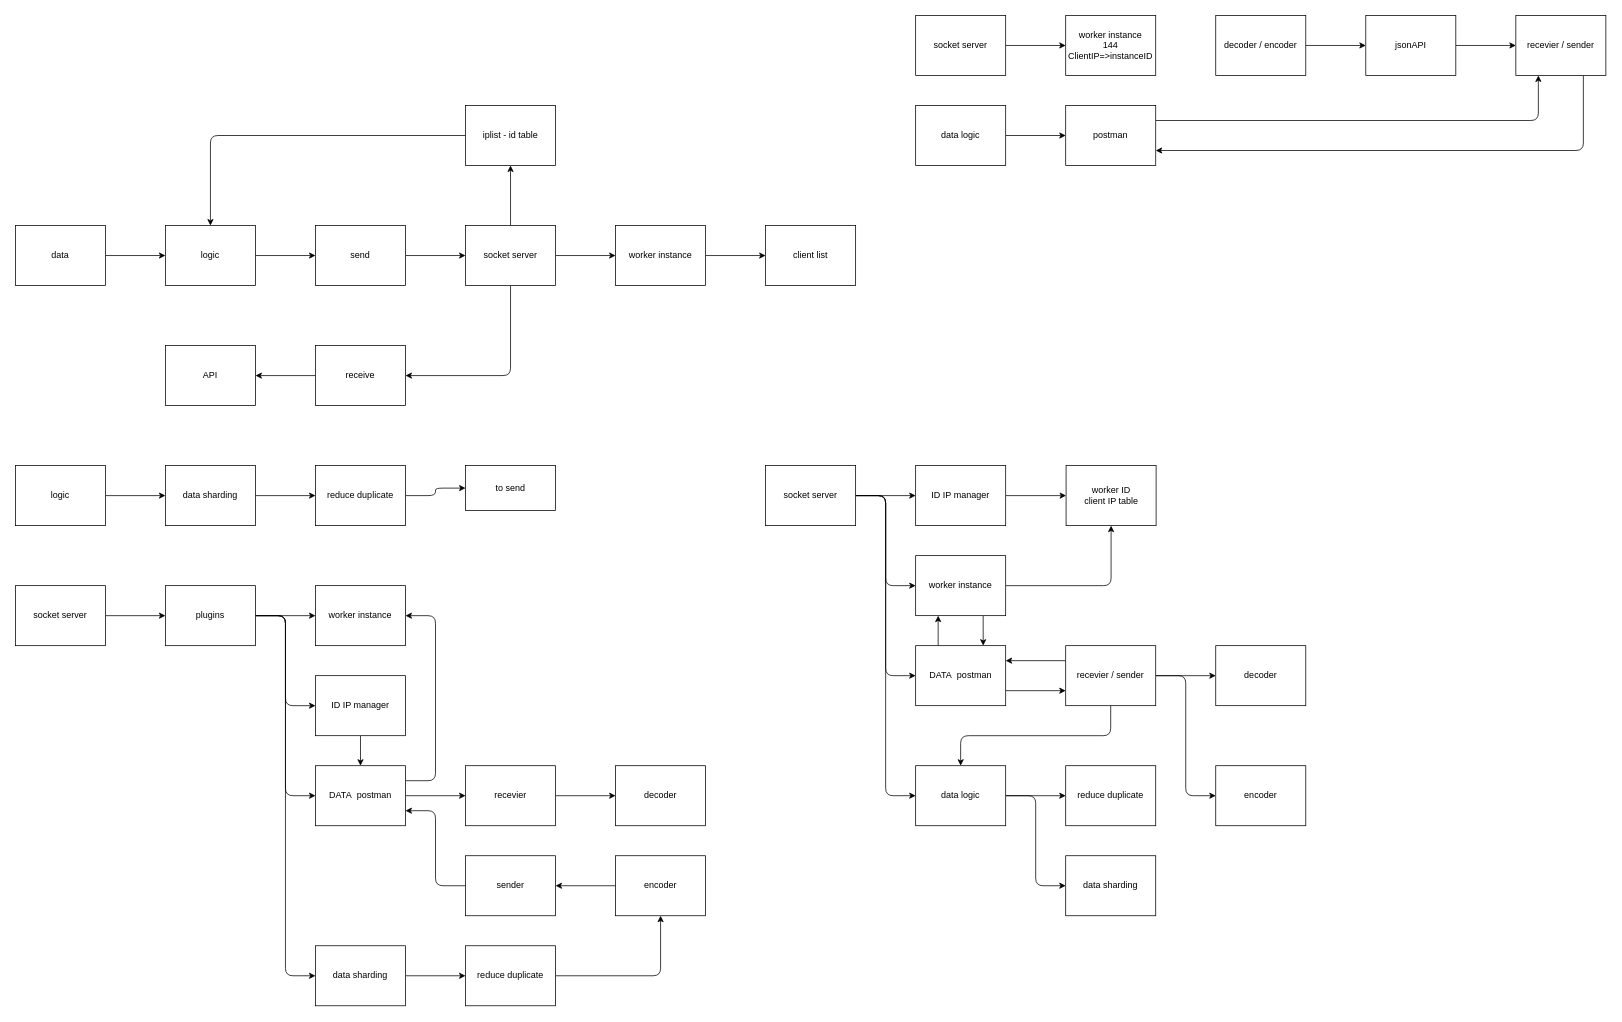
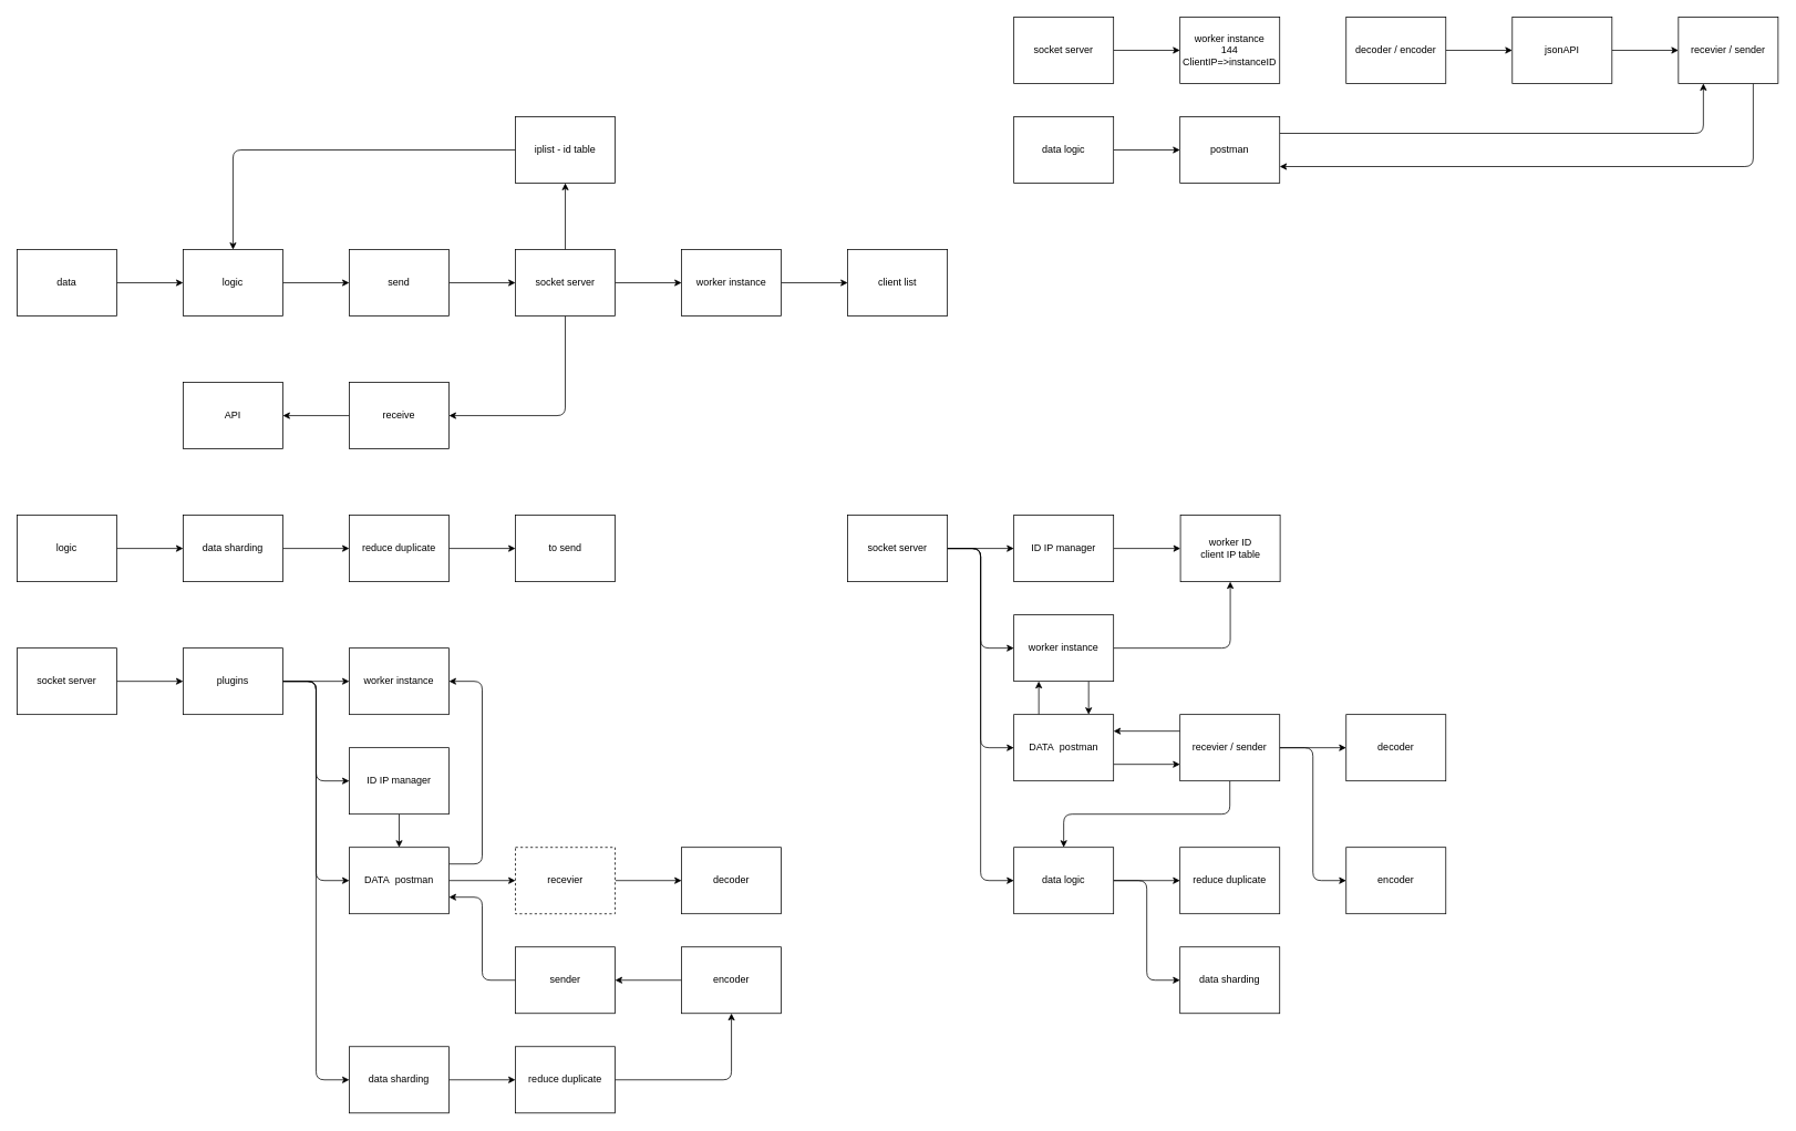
  <mxCell id="0" />
  <mxCell id="1" parent="0" />
  <mxCell id="2" style="edgeStyle=orthogonalEdgeStyle;html=1;" parent="1" source="5" target="9" edge="1"><mxGeometry relative="1" as="geometry" /></mxCell>
  <mxCell id="3" style="edgeStyle=orthogonalEdgeStyle;html=1;entryX=1;entryY=0.5;entryDx=0;entryDy=0;" parent="1" source="5" target="12" edge="1"><mxGeometry relative="1" as="geometry"><Array as="points"><mxPoint x="680" y="500" /></Array></mxGeometry></mxCell>
  <mxCell id="4" style="edgeStyle=orthogonalEdgeStyle;html=1;" parent="1" source="5" target="19" edge="1"><mxGeometry relative="1" as="geometry" /></mxCell>
  <mxCell id="5" value="socket server" style="rounded=0;whiteSpace=wrap;html=1;" parent="1" vertex="1"><mxGeometry x="620" y="300" width="120" height="80" as="geometry" /></mxCell>
  <mxCell id="6" style="edgeStyle=orthogonalEdgeStyle;html=1;" parent="1" source="7" target="5" edge="1"><mxGeometry relative="1" as="geometry" /></mxCell>
  <mxCell id="7" value="send" style="rounded=0;whiteSpace=wrap;html=1;" parent="1" vertex="1"><mxGeometry x="420" y="300" width="120" height="80" as="geometry" /></mxCell>
  <mxCell id="8" style="edgeStyle=orthogonalEdgeStyle;html=1;" parent="1" source="9" target="10" edge="1"><mxGeometry relative="1" as="geometry" /></mxCell>
  <mxCell id="9" value="worker instance" style="rounded=0;whiteSpace=wrap;html=1;" parent="1" vertex="1"><mxGeometry x="820" y="300" width="120" height="80" as="geometry" /></mxCell>
  <mxCell id="10" value="client list" style="rounded=0;whiteSpace=wrap;html=1;" parent="1" vertex="1"><mxGeometry x="1020" y="300" width="120" height="80" as="geometry" /></mxCell>
  <mxCell id="11" style="edgeStyle=orthogonalEdgeStyle;html=1;" parent="1" source="12" target="17" edge="1"><mxGeometry relative="1" as="geometry" /></mxCell>
  <mxCell id="12" value="receive" style="rounded=0;whiteSpace=wrap;html=1;" parent="1" vertex="1"><mxGeometry x="420" y="460" width="120" height="80" as="geometry" /></mxCell>
  <mxCell id="13" style="edgeStyle=orthogonalEdgeStyle;html=1;" parent="1" source="14" target="7" edge="1"><mxGeometry relative="1" as="geometry" /></mxCell>
  <mxCell id="14" value="logic" style="rounded=0;whiteSpace=wrap;html=1;" parent="1" vertex="1"><mxGeometry x="220" y="300" width="120" height="80" as="geometry" /></mxCell>
  <mxCell id="15" style="edgeStyle=orthogonalEdgeStyle;html=1;" parent="1" source="16" target="14" edge="1"><mxGeometry relative="1" as="geometry" /></mxCell>
  <mxCell id="16" value="data" style="rounded=0;whiteSpace=wrap;html=1;" parent="1" vertex="1"><mxGeometry x="20" y="300" width="120" height="80" as="geometry" /></mxCell>
  <mxCell id="17" value="API" style="rounded=0;whiteSpace=wrap;html=1;" parent="1" vertex="1"><mxGeometry x="220" y="460" width="120" height="80" as="geometry" /></mxCell>
  <mxCell id="18" style="edgeStyle=orthogonalEdgeStyle;html=1;entryX=0.5;entryY=0;entryDx=0;entryDy=0;" parent="1" source="19" target="14" edge="1"><mxGeometry relative="1" as="geometry" /></mxCell>
  <mxCell id="19" value="iplist - id table" style="rounded=0;whiteSpace=wrap;html=1;" parent="1" vertex="1"><mxGeometry x="620" y="140" width="120" height="80" as="geometry" /></mxCell>
  <mxCell id="20" style="edgeStyle=orthogonalEdgeStyle;html=1;" parent="1" source="21" target="25" edge="1"><mxGeometry relative="1" as="geometry" /></mxCell>
  <mxCell id="21" value="logic" style="rounded=0;whiteSpace=wrap;html=1;" parent="1" vertex="1"><mxGeometry x="20" y="620" width="120" height="80" as="geometry" /></mxCell>
  <mxCell id="22" style="edgeStyle=orthogonalEdgeStyle;html=1;" parent="1" source="23" target="26" edge="1"><mxGeometry relative="1" as="geometry" /></mxCell>
  <mxCell id="23" value="reduce&amp;nbsp;duplicate" style="rounded=0;whiteSpace=wrap;html=1;" parent="1" vertex="1"><mxGeometry x="420" y="620" width="120" height="80" as="geometry" /></mxCell>
  <mxCell id="24" style="edgeStyle=orthogonalEdgeStyle;html=1;" parent="1" source="25" target="23" edge="1"><mxGeometry relative="1" as="geometry" /></mxCell>
  <mxCell id="25" value="data sharding" style="rounded=0;whiteSpace=wrap;html=1;" parent="1" vertex="1"><mxGeometry x="220" y="620" width="120" height="80" as="geometry" /></mxCell>
- <mxCell id="26" value="to send" style="rounded=0;whiteSpace=wrap;html=1;" parent="1" vertex="1"><mxGeometry x="620" y="620" width="120" height="60" as="geometry" /></mxCell>
+ <mxCell id="26" value="to send" style="rounded=0;whiteSpace=wrap;html=1;" parent="1" vertex="1"><mxGeometry x="620" y="620" width="120" height="80" as="geometry" /></mxCell>
  <mxCell id="27" style="edgeStyle=none;html=1;" parent="1" source="28" target="33" edge="1"><mxGeometry relative="1" as="geometry" /></mxCell>
  <mxCell id="28" value="socket server" style="rounded=0;whiteSpace=wrap;html=1;" parent="1" vertex="1"><mxGeometry x="20" y="780" width="120" height="80" as="geometry" /></mxCell>
  <mxCell id="29" style="edgeStyle=none;html=1;" parent="1" source="33" target="34" edge="1"><mxGeometry relative="1" as="geometry" /></mxCell>
  <mxCell id="30" style="edgeStyle=orthogonalEdgeStyle;html=1;entryX=0;entryY=0.5;entryDx=0;entryDy=0;" parent="1" source="33" target="36" edge="1"><mxGeometry relative="1" as="geometry" /></mxCell>
  <mxCell id="31" style="edgeStyle=orthogonalEdgeStyle;html=1;entryX=0;entryY=0.5;entryDx=0;entryDy=0;" parent="1" source="33" target="39" edge="1"><mxGeometry relative="1" as="geometry" /></mxCell>
  <mxCell id="32" style="edgeStyle=orthogonalEdgeStyle;html=1;entryX=0;entryY=0.5;entryDx=0;entryDy=0;" parent="1" source="33" target="48" edge="1"><mxGeometry relative="1" as="geometry" /></mxCell>
  <mxCell id="33" value="plugins" style="rounded=0;whiteSpace=wrap;html=1;" parent="1" vertex="1"><mxGeometry x="220" y="780" width="120" height="80" as="geometry" /></mxCell>
  <mxCell id="34" value="worker instance" style="rounded=0;whiteSpace=wrap;html=1;" parent="1" vertex="1"><mxGeometry x="420" y="780" width="120" height="80" as="geometry" /></mxCell>
  <mxCell id="35" style="edgeStyle=orthogonalEdgeStyle;html=1;" parent="1" source="36" target="39" edge="1"><mxGeometry relative="1" as="geometry" /></mxCell>
  <mxCell id="36" value="ID IP manager" style="rounded=0;whiteSpace=wrap;html=1;" parent="1" vertex="1"><mxGeometry x="420" y="900" width="120" height="80" as="geometry" /></mxCell>
  <mxCell id="37" style="edgeStyle=orthogonalEdgeStyle;html=1;" parent="1" source="39" target="41" edge="1"><mxGeometry relative="1" as="geometry" /></mxCell>
  <mxCell id="38" style="edgeStyle=orthogonalEdgeStyle;html=1;exitX=1;exitY=0.25;exitDx=0;exitDy=0;entryX=1;entryY=0.5;entryDx=0;entryDy=0;" parent="1" source="39" target="34" edge="1"><mxGeometry relative="1" as="geometry"><Array as="points"><mxPoint x="580" y="1040" /><mxPoint x="580" y="820" /></Array></mxGeometry></mxCell>
  <mxCell id="39" value="DATA&amp;nbsp; postman" style="rounded=0;whiteSpace=wrap;html=1;" parent="1" vertex="1"><mxGeometry x="420" y="1020" width="120" height="80" as="geometry" /></mxCell>
  <mxCell id="40" style="edgeStyle=orthogonalEdgeStyle;html=1;" parent="1" source="41" target="42" edge="1"><mxGeometry relative="1" as="geometry" /></mxCell>
- <mxCell id="41" value="recevier" style="rounded=0;whiteSpace=wrap;html=1;" parent="1" vertex="1"><mxGeometry x="620" y="1020" width="120" height="80" as="geometry" /></mxCell>
+ <mxCell id="41" value="recevier" style="rounded=0;whiteSpace=wrap;html=1;dashed=1;" parent="1" vertex="1"><mxGeometry x="620" y="1020" width="120" height="80" as="geometry" /></mxCell>
  <mxCell id="42" value="decoder" style="rounded=0;whiteSpace=wrap;html=1;" parent="1" vertex="1"><mxGeometry x="820" y="1020" width="120" height="80" as="geometry" /></mxCell>
  <mxCell id="43" style="edgeStyle=orthogonalEdgeStyle;html=1;entryX=1;entryY=0.75;entryDx=0;entryDy=0;" parent="1" source="44" target="39" edge="1"><mxGeometry relative="1" as="geometry" /></mxCell>
  <mxCell id="44" value="sender" style="rounded=0;whiteSpace=wrap;html=1;" parent="1" vertex="1"><mxGeometry x="620" y="1140" width="120" height="80" as="geometry" /></mxCell>
  <mxCell id="45" style="edgeStyle=orthogonalEdgeStyle;html=1;" parent="1" source="46" target="44" edge="1"><mxGeometry relative="1" as="geometry" /></mxCell>
  <mxCell id="46" value="encoder" style="rounded=0;whiteSpace=wrap;html=1;" parent="1" vertex="1"><mxGeometry x="820" y="1140" width="120" height="80" as="geometry" /></mxCell>
  <mxCell id="47" style="edgeStyle=orthogonalEdgeStyle;html=1;" parent="1" source="48" target="50" edge="1"><mxGeometry relative="1" as="geometry" /></mxCell>
  <mxCell id="48" value="data sharding" style="rounded=0;whiteSpace=wrap;html=1;" parent="1" vertex="1"><mxGeometry x="420" y="1260" width="120" height="80" as="geometry" /></mxCell>
  <mxCell id="49" style="edgeStyle=orthogonalEdgeStyle;html=1;" parent="1" source="50" target="46" edge="1"><mxGeometry relative="1" as="geometry" /></mxCell>
  <mxCell id="50" value="reduce&amp;nbsp;duplicate" style="rounded=0;whiteSpace=wrap;html=1;" parent="1" vertex="1"><mxGeometry x="620" y="1260" width="120" height="80" as="geometry" /></mxCell>
  <mxCell id="51" style="edgeStyle=orthogonalEdgeStyle;html=1;" parent="1" source="55" target="58" edge="1"><mxGeometry relative="1" as="geometry"><Array as="points"><mxPoint x="1180" y="660" /><mxPoint x="1180" y="780" /></Array></mxGeometry></mxCell>
  <mxCell id="52" style="edgeStyle=orthogonalEdgeStyle;html=1;entryX=0;entryY=0.5;entryDx=0;entryDy=0;" parent="1" source="55" target="60" edge="1"><mxGeometry relative="1" as="geometry" /></mxCell>
  <mxCell id="53" style="edgeStyle=orthogonalEdgeStyle;html=1;entryX=0;entryY=0.5;entryDx=0;entryDy=0;" parent="1" source="55" target="63" edge="1"><mxGeometry relative="1" as="geometry" /></mxCell>
  <mxCell id="54" style="edgeStyle=orthogonalEdgeStyle;html=1;entryX=0;entryY=0.5;entryDx=0;entryDy=0;" parent="1" source="55" target="66" edge="1"><mxGeometry relative="1" as="geometry" /></mxCell>
  <mxCell id="55" value="socket server" style="rounded=0;whiteSpace=wrap;html=1;" parent="1" vertex="1"><mxGeometry x="1020" y="620" width="120" height="80" as="geometry" /></mxCell>
  <mxCell id="56" style="edgeStyle=orthogonalEdgeStyle;html=1;exitX=0.75;exitY=1;exitDx=0;exitDy=0;entryX=0.75;entryY=0;entryDx=0;entryDy=0;" parent="1" source="58" target="63" edge="1"><mxGeometry relative="1" as="geometry" /></mxCell>
  <mxCell id="57" style="edgeStyle=orthogonalEdgeStyle;html=1;" parent="1" source="58" target="67" edge="1"><mxGeometry relative="1" as="geometry" /></mxCell>
  <mxCell id="58" value="worker instance" style="rounded=0;whiteSpace=wrap;html=1;" parent="1" vertex="1"><mxGeometry x="1220" y="740" width="120" height="80" as="geometry" /></mxCell>
  <mxCell id="59" style="edgeStyle=none;html=1;" parent="1" source="60" target="67" edge="1"><mxGeometry relative="1" as="geometry" /></mxCell>
  <mxCell id="60" value="ID IP manager" style="rounded=0;whiteSpace=wrap;html=1;" parent="1" vertex="1"><mxGeometry x="1220" y="620" width="120" height="80" as="geometry" /></mxCell>
  <mxCell id="61" style="edgeStyle=orthogonalEdgeStyle;html=1;exitX=1;exitY=0.75;exitDx=0;exitDy=0;entryX=0;entryY=0.75;entryDx=0;entryDy=0;" parent="1" source="63" target="76" edge="1"><mxGeometry relative="1" as="geometry" /></mxCell>
  <mxCell id="62" style="edgeStyle=orthogonalEdgeStyle;html=1;exitX=0.25;exitY=0;exitDx=0;exitDy=0;entryX=0.25;entryY=1;entryDx=0;entryDy=0;" parent="1" source="63" target="58" edge="1"><mxGeometry relative="1" as="geometry" /></mxCell>
  <mxCell id="63" value="DATA&amp;nbsp; postman" style="rounded=0;whiteSpace=wrap;html=1;" parent="1" vertex="1"><mxGeometry x="1220" y="860" width="120" height="80" as="geometry" /></mxCell>
  <mxCell id="64" style="edgeStyle=orthogonalEdgeStyle;html=1;entryX=0;entryY=0.5;entryDx=0;entryDy=0;" parent="1" source="66" target="70" edge="1"><mxGeometry relative="1" as="geometry" /></mxCell>
  <mxCell id="65" style="edgeStyle=orthogonalEdgeStyle;html=1;entryX=0;entryY=0.5;entryDx=0;entryDy=0;" parent="1" source="66" target="71" edge="1"><mxGeometry relative="1" as="geometry" /></mxCell>
  <mxCell id="66" value="data logic" style="rounded=0;whiteSpace=wrap;html=1;" parent="1" vertex="1"><mxGeometry x="1220" y="1020" width="120" height="80" as="geometry" /></mxCell>
  <mxCell id="67" value="worker ID &lt;br&gt;client IP table" style="rounded=0;whiteSpace=wrap;html=1;" parent="1" vertex="1"><mxGeometry x="1420.5" y="620" width="120" height="80" as="geometry" /></mxCell>
  <mxCell id="68" value="decoder" style="rounded=0;whiteSpace=wrap;html=1;" parent="1" vertex="1"><mxGeometry x="1620" y="860" width="120" height="80" as="geometry" /></mxCell>
  <mxCell id="69" value="encoder" style="rounded=0;whiteSpace=wrap;html=1;" parent="1" vertex="1"><mxGeometry x="1620" y="1020" width="120" height="80" as="geometry" /></mxCell>
  <mxCell id="70" value="reduce&amp;nbsp;duplicate" style="rounded=0;whiteSpace=wrap;html=1;" parent="1" vertex="1"><mxGeometry x="1420" y="1020" width="120" height="80" as="geometry" /></mxCell>
  <mxCell id="71" value="data sharding" style="rounded=0;whiteSpace=wrap;html=1;" parent="1" vertex="1"><mxGeometry x="1420" y="1140" width="120" height="80" as="geometry" /></mxCell>
  <mxCell id="72" style="edgeStyle=orthogonalEdgeStyle;html=1;" parent="1" source="76" target="66" edge="1"><mxGeometry relative="1" as="geometry"><Array as="points"><mxPoint x="1480" y="980" /><mxPoint x="1280" y="980" /></Array></mxGeometry></mxCell>
  <mxCell id="73" style="edgeStyle=orthogonalEdgeStyle;html=1;" parent="1" source="76" target="68" edge="1"><mxGeometry relative="1" as="geometry" /></mxCell>
  <mxCell id="74" style="edgeStyle=orthogonalEdgeStyle;html=1;entryX=0;entryY=0.5;entryDx=0;entryDy=0;" parent="1" source="76" target="69" edge="1"><mxGeometry relative="1" as="geometry" /></mxCell>
  <mxCell id="75" style="edgeStyle=orthogonalEdgeStyle;html=1;exitX=0;exitY=0.25;exitDx=0;exitDy=0;entryX=1;entryY=0.25;entryDx=0;entryDy=0;" parent="1" source="76" target="63" edge="1"><mxGeometry relative="1" as="geometry" /></mxCell>
  <mxCell id="76" value="recevier / sender" style="rounded=0;whiteSpace=wrap;html=1;" parent="1" vertex="1"><mxGeometry x="1420" y="860" width="120" height="80" as="geometry" /></mxCell>
  <mxCell id="77" style="edgeStyle=orthogonalEdgeStyle;html=1;" parent="1" source="78" target="79" edge="1"><mxGeometry relative="1" as="geometry" /></mxCell>
  <mxCell id="78" value="socket server" style="rounded=0;whiteSpace=wrap;html=1;" parent="1" vertex="1"><mxGeometry x="1220" y="20" width="120" height="80" as="geometry" /></mxCell>
  <mxCell id="79" value="worker instance&lt;br&gt;144 ClientIP=&amp;gt;instanceID" style="rounded=0;whiteSpace=wrap;html=1;" parent="1" vertex="1"><mxGeometry x="1420" y="20" width="120" height="80" as="geometry" /></mxCell>
  <mxCell id="80" style="edgeStyle=orthogonalEdgeStyle;html=1;" parent="1" source="81" target="85" edge="1"><mxGeometry relative="1" as="geometry" /></mxCell>
  <mxCell id="81" value="jsonAPI" style="rounded=0;whiteSpace=wrap;html=1;" parent="1" vertex="1"><mxGeometry x="1820" y="20" width="120" height="80" as="geometry" /></mxCell>
  <mxCell id="82" style="edgeStyle=orthogonalEdgeStyle;html=1;exitX=1;exitY=0.25;exitDx=0;exitDy=0;entryX=0.25;entryY=1;entryDx=0;entryDy=0;" parent="1" source="83" target="85" edge="1"><mxGeometry relative="1" as="geometry" /></mxCell>
  <mxCell id="83" value="postman" style="rounded=0;whiteSpace=wrap;html=1;" parent="1" vertex="1"><mxGeometry x="1420" y="140" width="120" height="80" as="geometry" /></mxCell>
  <mxCell id="84" style="edgeStyle=orthogonalEdgeStyle;html=1;exitX=0.75;exitY=1;exitDx=0;exitDy=0;entryX=1;entryY=0.75;entryDx=0;entryDy=0;" parent="1" source="85" target="83" edge="1"><mxGeometry relative="1" as="geometry" /></mxCell>
  <mxCell id="85" value="recevier / sender" style="rounded=0;whiteSpace=wrap;html=1;" parent="1" vertex="1"><mxGeometry x="2020" y="20" width="120" height="80" as="geometry" /></mxCell>
  <mxCell id="86" style="edgeStyle=none;html=1;" parent="1" source="87" target="81" edge="1"><mxGeometry relative="1" as="geometry" /></mxCell>
  <mxCell id="87" value="decoder / encoder" style="rounded=0;whiteSpace=wrap;html=1;" parent="1" vertex="1"><mxGeometry x="1620" y="20" width="120" height="80" as="geometry" /></mxCell>
  <mxCell id="88" style="edgeStyle=orthogonalEdgeStyle;html=1;" parent="1" source="89" target="83" edge="1"><mxGeometry relative="1" as="geometry" /></mxCell>
  <mxCell id="89" value="data logic" style="rounded=0;whiteSpace=wrap;html=1;" parent="1" vertex="1"><mxGeometry x="1220" y="140" width="120" height="80" as="geometry" /></mxCell>
